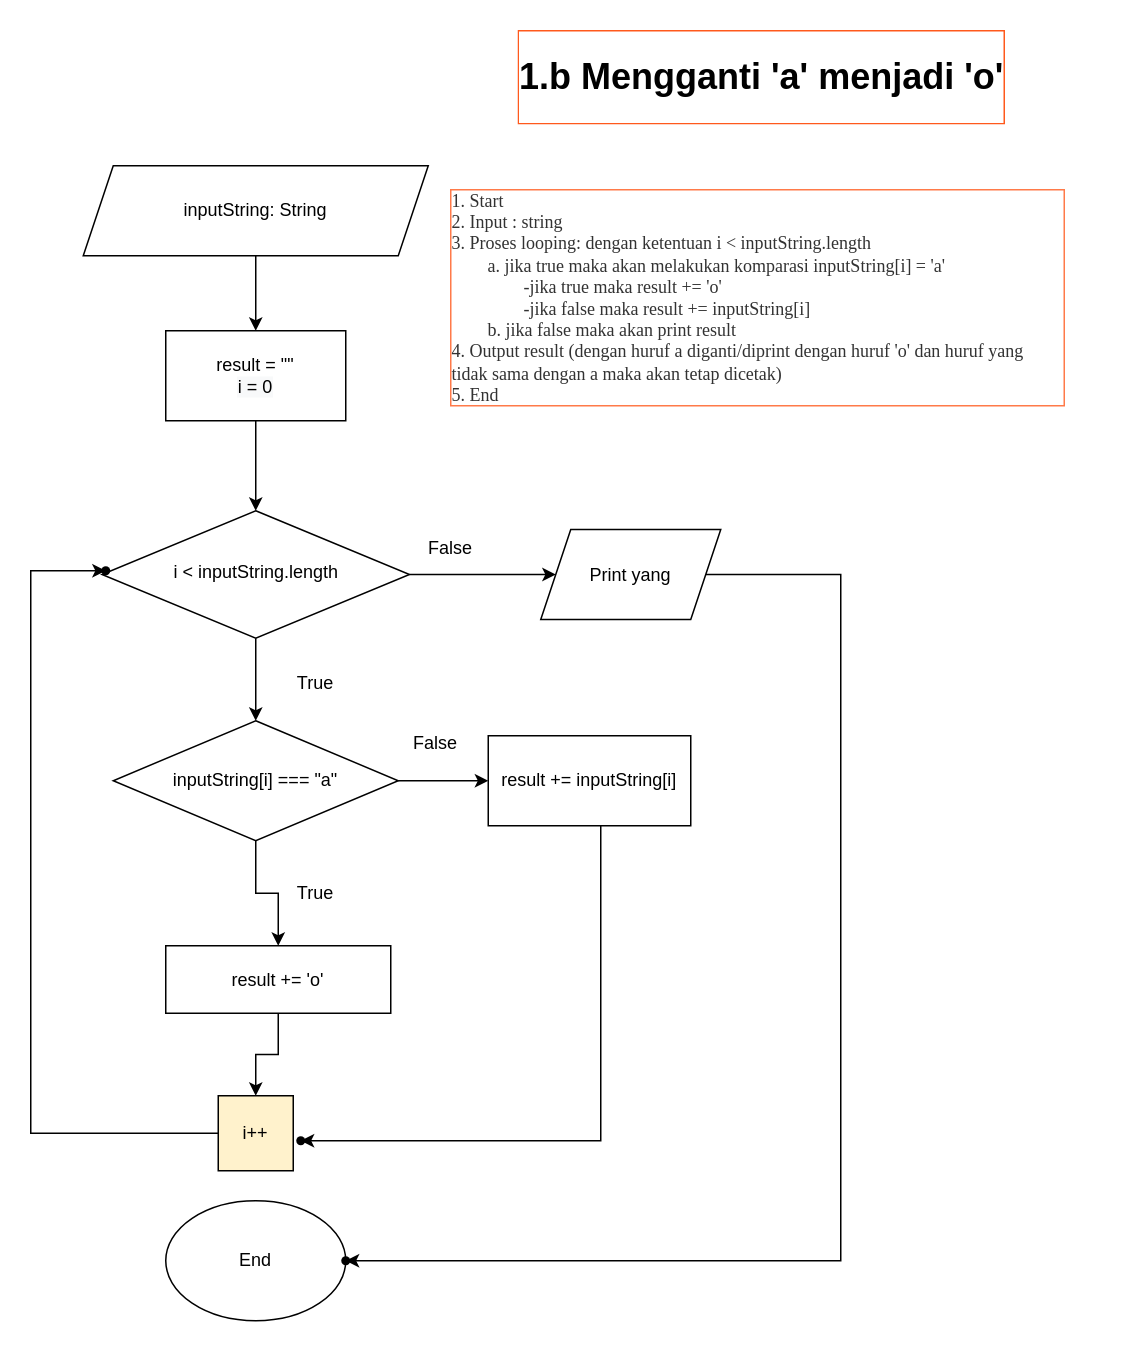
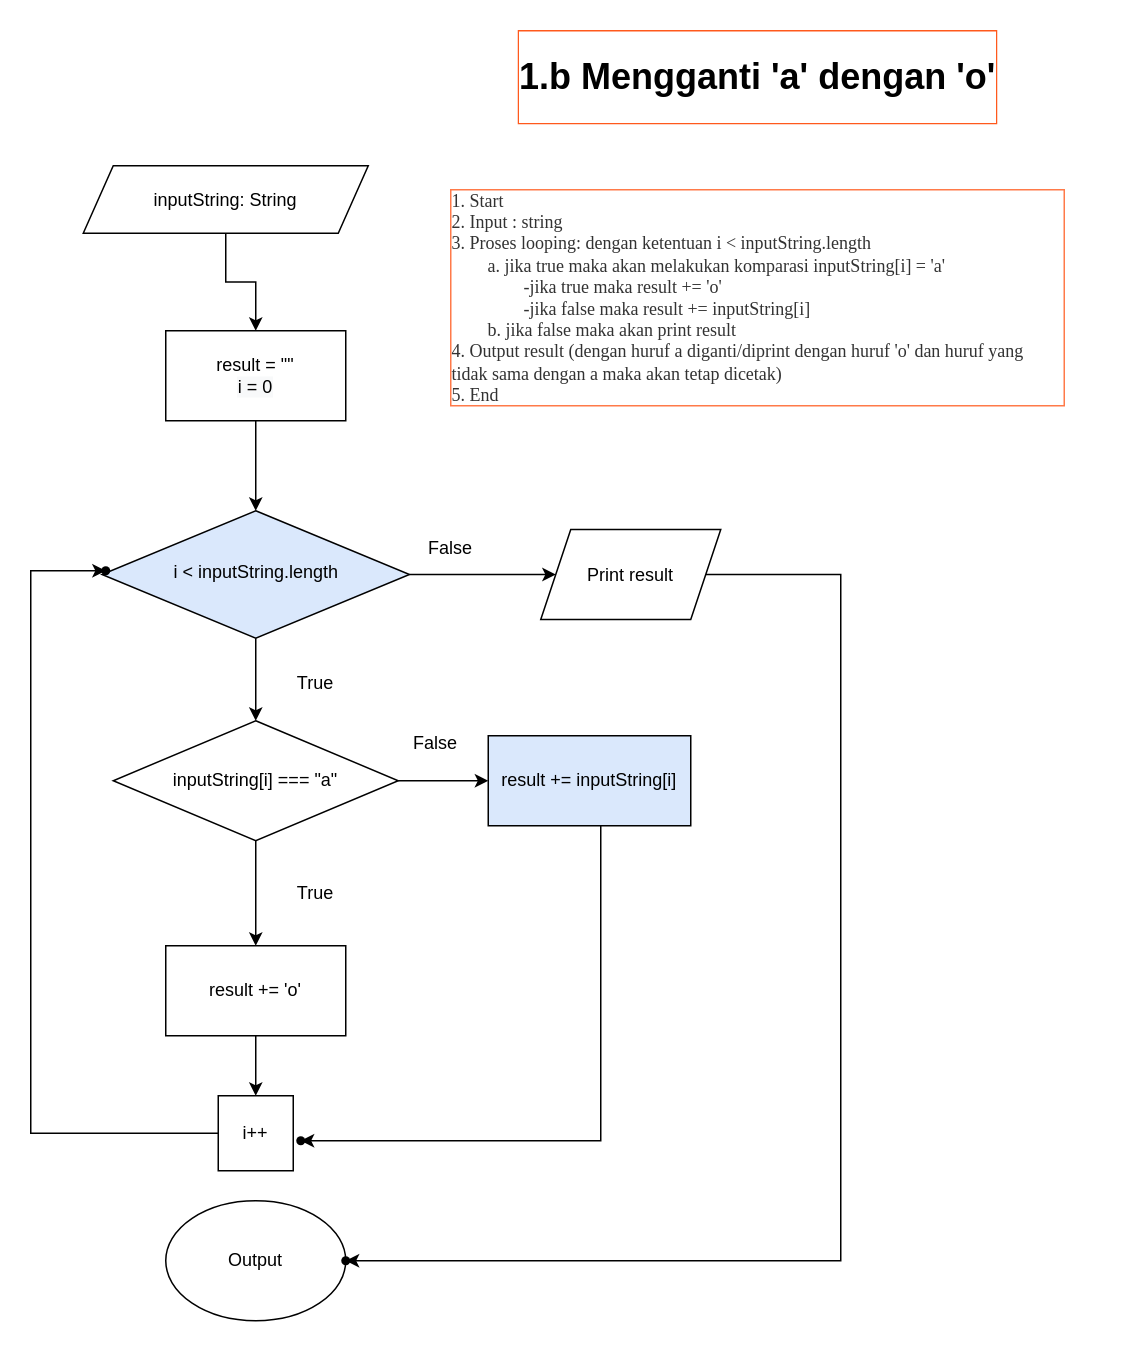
  <mxCell id="0" />
  <mxCell id="1" parent="0" />
  <mxCell id="2" value="1. Start&lt;br&gt;2. Input : string&lt;br&gt;3. Proses looping: dengan ketentuan i &amp;lt; inputString.length&lt;br&gt;&lt;span style=&quot;white-space: pre;&quot;&gt;&#09;&lt;/span&gt;a. jika true maka akan melakukan komparasi inputString[i] = 'a'&lt;br&gt;&lt;span style=&quot;white-space: pre;&quot;&gt;&#09;&lt;span style=&quot;white-space: pre;&quot;&gt;&#09;&lt;/span&gt;&lt;/span&gt;-jika true maka result += 'o'&lt;br&gt;&lt;span style=&quot;white-space: pre;&quot;&gt;&#09;&lt;span style=&quot;white-space: pre;&quot;&gt;&#09;&lt;/span&gt;&lt;/span&gt;-jika false maka result += inputString[i]&lt;br&gt;&lt;span style=&quot;white-space: pre;&quot;&gt;&#09;&lt;/span&gt;b. jika false maka akan print result&lt;br&gt;4. Output result (dengan huruf a diganti/diprint dengan huruf 'o' dan huruf yang tidak sama dengan a maka akan tetap dicetak)&lt;br&gt;5. End&amp;nbsp;" style="text;strokeColor=none;fillColor=none;align=left;verticalAlign=middle;rounded=0;labelBackgroundColor=default;whiteSpace=wrap;html=1;labelBorderColor=#FF591C;spacingTop=1;spacing=12;spacingBottom=5;spacingLeft=-2;textOpacity=80;fontFamily=mulish;" parent="1" vertex="1"><mxGeometry x="290" y="20" width="430" height="360" as="geometry" /></mxCell>
- <mxCell id="3" value="&lt;h1&gt;1.b Mengganti 'a' menjadi 'o'&lt;/h1&gt;" style="text;html=1;strokeColor=none;fillColor=none;spacing=5;spacingTop=-20;whiteSpace=wrap;overflow=hidden;rounded=0;labelBackgroundColor=default;labelBorderColor=#FF591C;" parent="1" vertex="1"><mxGeometry x="340" y="30" width="386" height="60" as="geometry" /></mxCell>
+ <mxCell id="3" value="&lt;h1&gt;1.b Mengganti 'a' dengan 'o'&lt;/h1&gt;" style="text;html=1;strokeColor=none;fillColor=none;spacing=5;spacingTop=-20;whiteSpace=wrap;overflow=hidden;rounded=0;labelBackgroundColor=default;labelBorderColor=#FF591C;" parent="1" vertex="1"><mxGeometry x="340" y="30" width="386" height="60" as="geometry" /></mxCell>
  <mxCell id="4" value="" style="rounded=0;html=1;jettySize=auto;orthogonalLoop=1;fontSize=11;endArrow=classic;endFill=1;endSize=8;strokeWidth=1;shadow=0;labelBackgroundColor=none;edgeStyle=orthogonalEdgeStyle;" parent="1" target="7" edge="1"><mxGeometry relative="1" as="geometry"><mxPoint x="157.5" y="350" as="sourcePoint" /></mxGeometry></mxCell>
  <mxCell id="5" value="" style="edgeStyle=orthogonalEdgeStyle;rounded=0;orthogonalLoop=1;jettySize=auto;html=1;endArrow=classic;endFill=1;" parent="1" source="7" target="15" edge="1"><mxGeometry relative="1" as="geometry" /></mxCell>
  <mxCell id="6" value="" style="edgeStyle=orthogonalEdgeStyle;rounded=0;orthogonalLoop=1;jettySize=auto;html=1;endArrow=classic;endFill=1;" parent="1" source="7" target="28" edge="1"><mxGeometry relative="1" as="geometry" /></mxCell>
- <mxCell id="7" value="i &amp;lt; inputString.length" style="rhombus;whiteSpace=wrap;html=1;shadow=0;fontFamily=Helvetica;fontSize=12;align=center;strokeWidth=1;spacing=6;spacingTop=-4;" parent="1" vertex="1"><mxGeometry x="67.5" y="340" width="205" height="85" as="geometry" /></mxCell>
+ <mxCell id="7" value="i &amp;lt; inputString.length" style="rhombus;whiteSpace=wrap;html=1;shadow=0;fontFamily=Helvetica;fontSize=12;align=center;strokeWidth=1;spacing=6;spacingTop=-4;fillColor=#dae8fc;" parent="1" vertex="1"><mxGeometry x="67.5" y="340" width="205" height="85" as="geometry" /></mxCell>
  <mxCell id="8" value="" style="edgeStyle=orthogonalEdgeStyle;rounded=0;orthogonalLoop=1;jettySize=auto;html=1;endArrow=classic;endFill=1;exitX=0.5;exitY=1;exitDx=0;exitDy=0;" parent="1" source="11" target="7" edge="1"><mxGeometry relative="1" as="geometry"><mxPoint x="180.1" y="300" as="sourcePoint" /></mxGeometry></mxCell>
  <mxCell id="9" value="" style="edgeStyle=orthogonalEdgeStyle;rounded=0;orthogonalLoop=1;jettySize=auto;html=1;endArrow=classic;endFill=1;" parent="1" source="10" target="11" edge="1"><mxGeometry relative="1" as="geometry" /></mxCell>
- <mxCell id="10" value="inputString: String" style="shape=parallelogram;perimeter=parallelogramPerimeter;whiteSpace=wrap;html=1;fixedSize=1;" parent="1" vertex="1"><mxGeometry x="55" y="110" width="230" height="60" as="geometry" /></mxCell>
+ <mxCell id="10" value="inputString: String" style="shape=parallelogram;perimeter=parallelogramPerimeter;whiteSpace=wrap;html=1;fixedSize=1;" parent="1" vertex="1"><mxGeometry x="55" y="110" width="190" height="45" as="geometry" /></mxCell>
  <mxCell id="11" value="result = &quot;&quot;&lt;br&gt;&lt;span style=&quot;background-color: rgb(248, 249, 250);&quot;&gt;i = 0&lt;/span&gt;" style="rounded=0;whiteSpace=wrap;html=1;labelBackgroundColor=default;labelBorderColor=none;" parent="1" vertex="1"><mxGeometry x="110" y="220" width="120" height="60" as="geometry" /></mxCell>
  <mxCell id="12" value="True" style="text;html=1;strokeColor=none;fillColor=none;align=center;verticalAlign=middle;whiteSpace=wrap;rounded=0;labelBackgroundColor=none;labelBorderColor=none;" parent="1" vertex="1"><mxGeometry x="180" y="440" width="60" height="30" as="geometry" /></mxCell>
  <mxCell id="13" value="" style="edgeStyle=orthogonalEdgeStyle;rounded=0;orthogonalLoop=1;jettySize=auto;html=1;endArrow=classic;endFill=1;" parent="1" source="15" target="18" edge="1"><mxGeometry relative="1" as="geometry" /></mxCell>
  <mxCell id="14" value="" style="edgeStyle=orthogonalEdgeStyle;rounded=0;orthogonalLoop=1;jettySize=auto;html=1;endArrow=classic;endFill=1;" parent="1" source="15" target="22" edge="1"><mxGeometry relative="1" as="geometry" /></mxCell>
  <mxCell id="15" value="inputString[i] === &quot;a&quot;" style="rhombus;whiteSpace=wrap;html=1;labelBackgroundColor=none;labelBorderColor=none;" parent="1" vertex="1"><mxGeometry x="75" y="480" width="190" height="80" as="geometry" /></mxCell>
  <mxCell id="16" value="True" style="text;html=1;strokeColor=none;fillColor=none;align=center;verticalAlign=middle;whiteSpace=wrap;rounded=0;labelBackgroundColor=none;labelBorderColor=none;" parent="1" vertex="1"><mxGeometry x="180" y="580" width="60" height="30" as="geometry" /></mxCell>
  <mxCell id="17" value="" style="edgeStyle=orthogonalEdgeStyle;rounded=0;orthogonalLoop=1;jettySize=auto;html=1;endArrow=classic;endFill=1;entryX=0.5;entryY=0;entryDx=0;entryDy=0;" parent="1" source="18" target="24" edge="1"><mxGeometry relative="1" as="geometry" /></mxCell>
- <mxCell id="18" value="result += 'o'" style="rounded=0;whiteSpace=wrap;html=1;labelBackgroundColor=none;labelBorderColor=none;" parent="1" vertex="1"><mxGeometry x="110" y="630" width="150" height="45" as="geometry" /></mxCell>
+ <mxCell id="18" value="result += 'o'" style="rounded=0;whiteSpace=wrap;html=1;labelBackgroundColor=none;labelBorderColor=none;" parent="1" vertex="1"><mxGeometry x="110" y="630" width="120" height="60" as="geometry" /></mxCell>
  <mxCell id="19" value="False" style="text;html=1;strokeColor=none;fillColor=none;align=center;verticalAlign=middle;whiteSpace=wrap;rounded=0;labelBackgroundColor=none;labelBorderColor=none;" parent="1" vertex="1"><mxGeometry x="260" y="480" width="60" height="30" as="geometry" /></mxCell>
  <mxCell id="20" value="False" style="text;html=1;strokeColor=none;fillColor=none;align=center;verticalAlign=middle;whiteSpace=wrap;rounded=0;labelBackgroundColor=none;labelBorderColor=none;" parent="1" vertex="1"><mxGeometry x="270" y="350" width="60" height="30" as="geometry" /></mxCell>
  <mxCell id="21" value="" style="edgeStyle=orthogonalEdgeStyle;rounded=0;orthogonalLoop=1;jettySize=auto;html=1;endArrow=classic;endFill=1;" parent="1" source="22" target="25" edge="1"><mxGeometry relative="1" as="geometry"><Array as="points"><mxPoint x="400" y="760" /></Array></mxGeometry></mxCell>
- <mxCell id="22" value="result += inputString[i]" style="rounded=0;whiteSpace=wrap;html=1;labelBackgroundColor=none;labelBorderColor=none;" parent="1" vertex="1"><mxGeometry x="325" y="490" width="135" height="60" as="geometry" /></mxCell>
+ <mxCell id="22" value="result += inputString[i]" style="rounded=0;whiteSpace=wrap;html=1;labelBackgroundColor=none;labelBorderColor=none;fillColor=#dae8fc;" parent="1" vertex="1"><mxGeometry x="325" y="490" width="135" height="60" as="geometry" /></mxCell>
  <mxCell id="23" value="" style="edgeStyle=orthogonalEdgeStyle;rounded=0;orthogonalLoop=1;jettySize=auto;html=1;endArrow=classic;endFill=1;" parent="1" source="24" target="26" edge="1"><mxGeometry relative="1" as="geometry"><Array as="points"><mxPoint x="20" y="755" /><mxPoint x="20" y="380" /></Array></mxGeometry></mxCell>
- <mxCell id="24" value="i++" style="whiteSpace=wrap;html=1;aspect=fixed;labelBackgroundColor=none;labelBorderColor=none;fillColor=#fff2cc;" parent="1" vertex="1"><mxGeometry x="145" y="730" width="50" height="50" as="geometry" /></mxCell>
+ <mxCell id="24" value="i++" style="whiteSpace=wrap;html=1;aspect=fixed;labelBackgroundColor=none;labelBorderColor=none;" parent="1" vertex="1"><mxGeometry x="145" y="730" width="50" height="50" as="geometry" /></mxCell>
  <mxCell id="25" value="" style="shape=waypoint;sketch=0;size=6;pointerEvents=1;points=[];fillColor=default;resizable=0;rotatable=0;perimeter=centerPerimeter;snapToPoint=1;rounded=0;labelBackgroundColor=none;labelBorderColor=none;" parent="1" vertex="1"><mxGeometry x="180" y="740" width="40" height="40" as="geometry" /></mxCell>
  <mxCell id="26" value="" style="shape=waypoint;sketch=0;size=6;pointerEvents=1;points=[];fillColor=default;resizable=0;rotatable=0;perimeter=centerPerimeter;snapToPoint=1;labelBackgroundColor=none;labelBorderColor=none;" parent="1" vertex="1"><mxGeometry x="50" y="360" width="40" height="40" as="geometry" /></mxCell>
  <mxCell id="27" value="" style="edgeStyle=orthogonalEdgeStyle;rounded=0;orthogonalLoop=1;jettySize=auto;html=1;endArrow=classic;endFill=1;" parent="1" source="28" target="30" edge="1"><mxGeometry relative="1" as="geometry"><Array as="points"><mxPoint x="560" y="383" /><mxPoint x="560" y="840" /></Array></mxGeometry></mxCell>
- <mxCell id="28" value="Print yang" style="shape=parallelogram;perimeter=parallelogramPerimeter;whiteSpace=wrap;html=1;fixedSize=1;labelBackgroundColor=none;labelBorderColor=none;" parent="1" vertex="1"><mxGeometry x="360" y="352.5" width="120" height="60" as="geometry" /></mxCell>
- <mxCell id="29" value="End" style="ellipse;whiteSpace=wrap;html=1;labelBackgroundColor=none;labelBorderColor=none;" parent="1" vertex="1"><mxGeometry x="110" y="800" width="120" height="80" as="geometry" /></mxCell>
+ <mxCell id="28" value="Print result" style="shape=parallelogram;perimeter=parallelogramPerimeter;whiteSpace=wrap;html=1;fixedSize=1;labelBackgroundColor=none;labelBorderColor=none;" parent="1" vertex="1"><mxGeometry x="360" y="352.5" width="120" height="60" as="geometry" /></mxCell>
+ <mxCell id="29" value="Output" style="ellipse;whiteSpace=wrap;html=1;labelBackgroundColor=none;labelBorderColor=none;" parent="1" vertex="1"><mxGeometry x="110" y="800" width="120" height="80" as="geometry" /></mxCell>
  <mxCell id="30" value="" style="shape=waypoint;sketch=0;size=6;pointerEvents=1;points=[];fillColor=default;resizable=0;rotatable=0;perimeter=centerPerimeter;snapToPoint=1;labelBackgroundColor=none;labelBorderColor=none;" parent="1" vertex="1"><mxGeometry x="210" y="820" width="40" height="40" as="geometry" /></mxCell>
